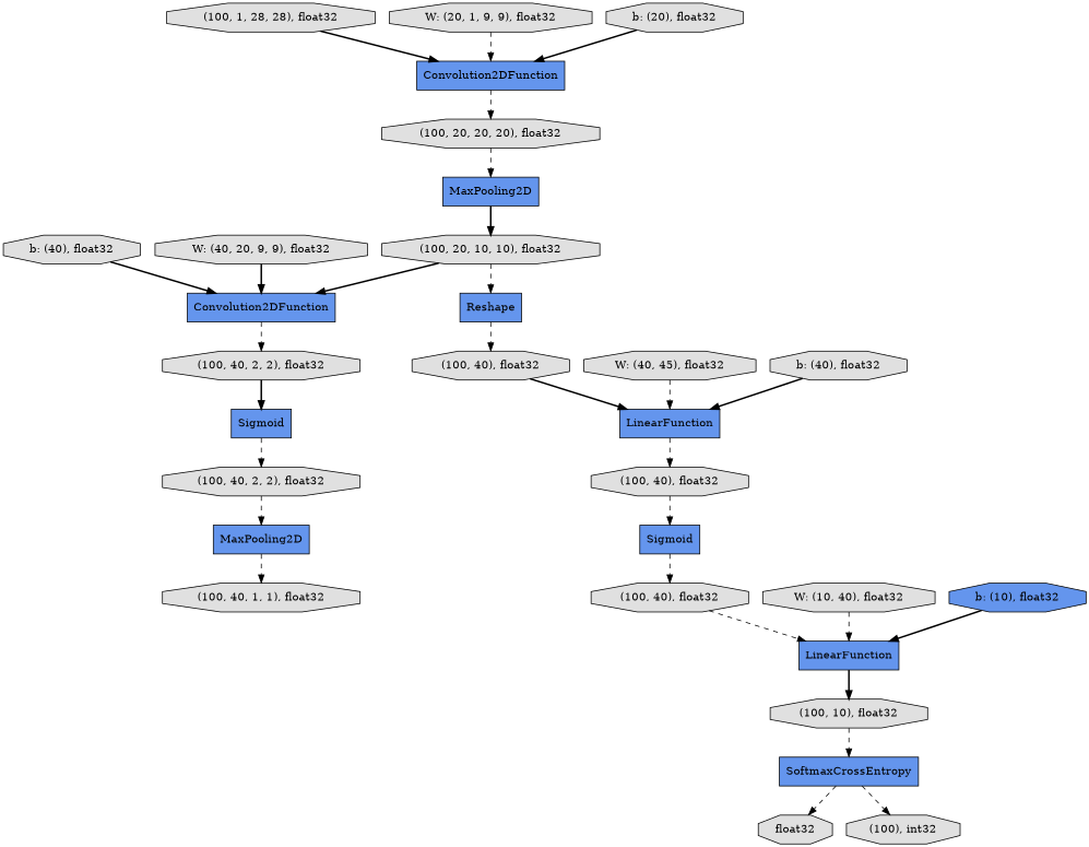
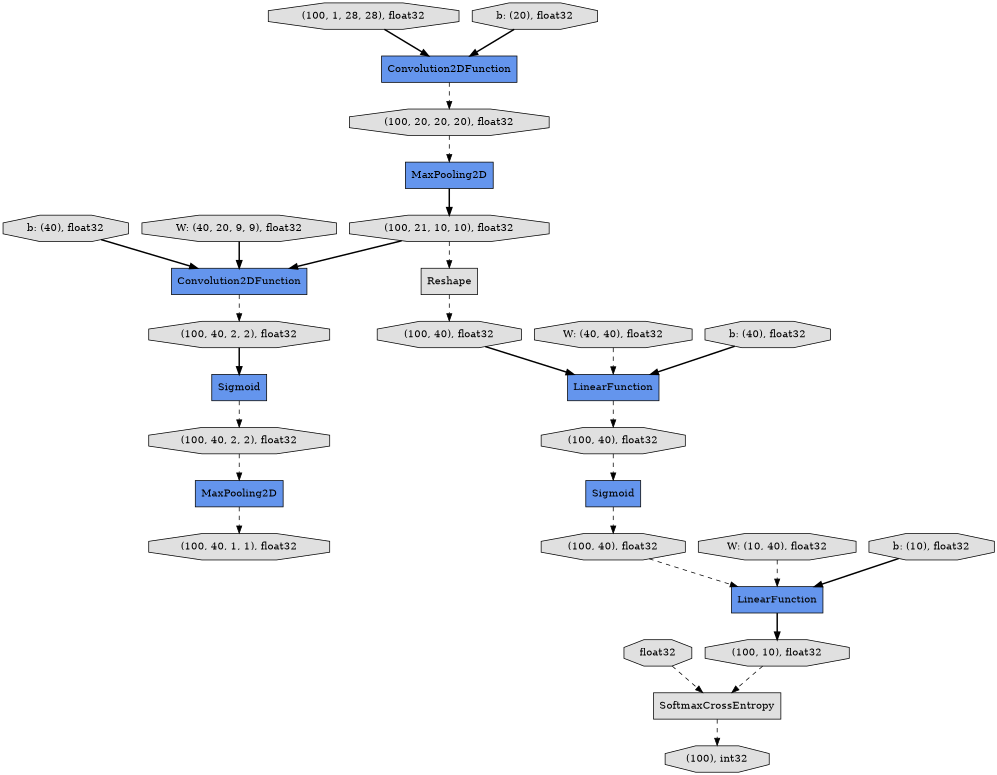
  digraph {
    rankdir=TB
    node [fillcolor="#E0E0E0" shape=octagon style=filled]
    edge [style=dashed]
    n1 [label=float32]
    n2 [label="(100, 40, 1, 1), float32"]
-   n3 [fillcolor="#6495ED" label=Reshape shape=record]
+   n3 [label=Reshape shape=record]
    n4 [label="(100, 40), float32"]
    n5 [fillcolor="#6495ED" label=Sigmoid shape=record]
    n6 [label="(100, 40, 2, 2), float32"]
    n7 [fillcolor="#6495ED" label=MaxPooling2D shape=record]
    n8 [fillcolor="#6495ED" label=Sigmoid shape=record]
    n9 [label="(100, 40), float32"]
    n10 [fillcolor="#6495ED" label=LinearFunction shape=record]
    n11 [label="b: (40), float32"]
    n12 [fillcolor="#6495ED" label=Convolution2DFunction shape=record]
    n13 [label="(100, 40, 2, 2), float32"]
    n14 [fillcolor="#6495ED" label=Convolution2DFunction shape=record]
    n15 [label="(100, 20, 20, 20), float32"]
    n16 [fillcolor="#6495ED" label=MaxPooling2D shape=record]
-   n17 [label="(100, 20, 10, 10), float32"]
+   n17 [label="(100, 21, 10, 10), float32"]
    n18 [label="(100, 1, 28, 28), float32"]
    n19 [fillcolor="#6495ED" label=LinearFunction shape=record]
    n20 [label="(100, 40), float32"]
-   n21 [label="W: (40, 45), float32"]
-   n22 [fillcolor="#6495ED" label=SoftmaxCrossEntropy shape=record]
+   n21 [label="W: (40, 40), float32"]
+   n22 [label=SoftmaxCrossEntropy shape=record]
    n23 [label="(100), int32"]
    n24 [label="(100, 10), float32"]
    n25 [label="b: (40), float32"]
-   n26 [label="W: (20, 1, 9, 9), float32"]
    n27 [label="W: (10, 40), float32"]
    n28 [label="b: (20), float32"]
-   n29 [fillcolor="#6495ED" label="b: (10), float32"]
+   n29 [label="b: (10), float32"]
    n30 [label="W: (40, 20, 9, 9), float32"]
    n3 -> n4
    n4 -> n19 [style=bold]
    n5 -> n6
    n6 -> n7
    n7 -> n2
    n8 -> n9
    n9 -> n10
    n10 -> n24 [style=bold]
    n11 -> n12 [style=bold]
    n12 -> n13
    n13 -> n5 [style=bold]
    n14 -> n15
    n15 -> n16
    n16 -> n17 [style=bold]
    n17 -> n3
    n17 -> n12 [style=bold]
    n18 -> n14 [style=bold]
    n19 -> n20
    n20 -> n8
    n21 -> n19
-   n22 -> n1
+   n1 -> n22
    n22 -> n23
    n24 -> n22
    n25 -> n19 [style=bold]
-   n26 -> n14
    n27 -> n10
    n28 -> n14 [style=bold]
    n29 -> n10 [style=bold]
    n30 -> n12 [style=bold]
  }
